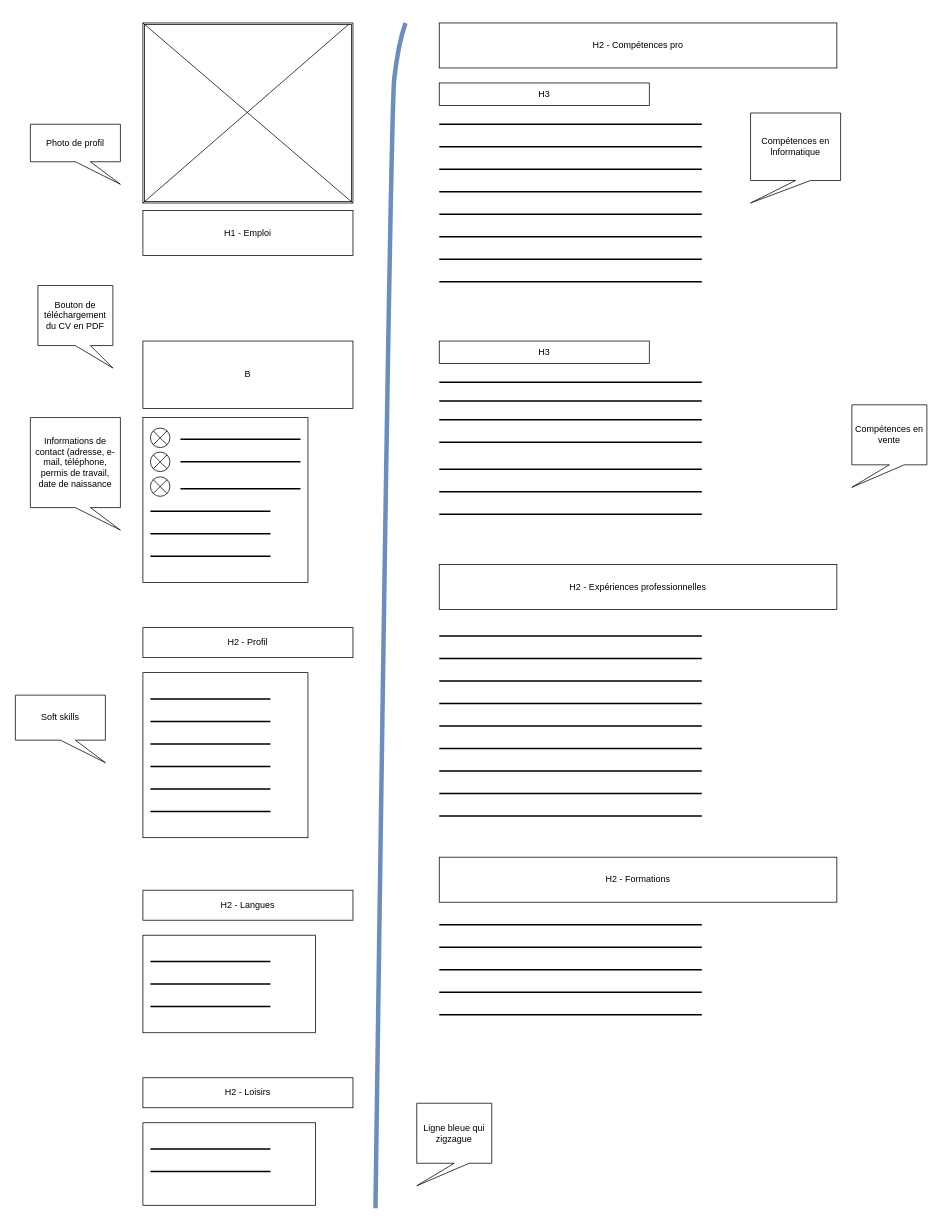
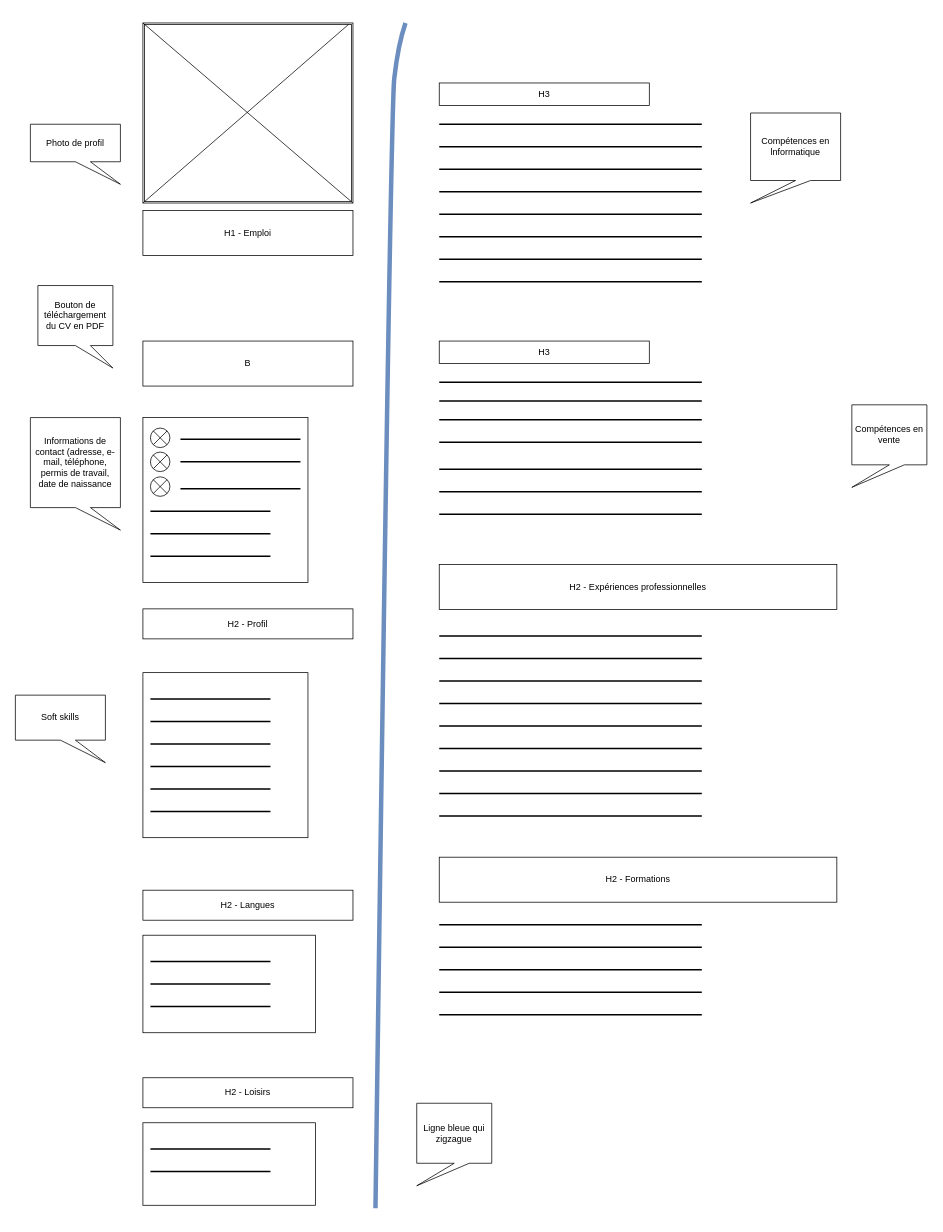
  <mxCell id="0" />
  <mxCell id="1" parent="0" />
  <mxCell id="2" value="" style="rounded=0;whiteSpace=wrap;html=1;fillColor=none;strokeColor=none;" parent="1" vertex="1"><mxGeometry width="300" height="1600" as="geometry" x="180" y="20" /></mxCell>
  <mxCell id="3" value="" style="shape=ext;double=1;rounded=0;whiteSpace=wrap;html=1;" parent="1" vertex="1"><mxGeometry x="190" y="30" width="280" height="240" as="geometry" /></mxCell>
  <mxCell id="4" value="" style="endArrow=none;html=1;rounded=0;entryX=0.979;entryY=0.008;entryDx=0;entryDy=0;entryPerimeter=0;" parent="1" target="3" edge="1"><mxGeometry width="50" height="50" relative="1" as="geometry"><mxPoint x="190" y="270" as="sourcePoint" /><mxPoint x="870" y="280" as="targetPoint" /><Array as="points"><mxPoint x="190" y="270" /></Array></mxGeometry></mxCell>
  <mxCell id="5" value="" style="endArrow=none;html=1;rounded=0;entryX=0;entryY=0;entryDx=0;entryDy=0;exitX=1;exitY=1;exitDx=0;exitDy=0;" parent="1" source="3" target="3" edge="1"><mxGeometry width="50" height="50" relative="1" as="geometry"><mxPoint x="840" y="270" as="sourcePoint" /><mxPoint x="890" y="220" as="targetPoint" /></mxGeometry></mxCell>
  <mxCell id="6" value="" style="whiteSpace=wrap;html=1;aspect=fixed;" parent="1" vertex="1"><mxGeometry x="190" y="556" width="220" height="220" as="geometry" /></mxCell>
  <mxCell id="7" value="" style="line;strokeWidth=2;html=1;" parent="1" vertex="1"><mxGeometry x="200" y="676" width="160" height="10" as="geometry" /></mxCell>
  <mxCell id="8" value="" style="line;strokeWidth=2;html=1;" parent="1" vertex="1"><mxGeometry x="240" y="646" width="160" height="10" as="geometry" /></mxCell>
- <mxCell id="9" value="H2 - Compétences pro" style="rounded=0;whiteSpace=wrap;html=1;" parent="1" vertex="1"><mxGeometry x="585" y="30" width="530" height="60" as="geometry" /></mxCell>
  <mxCell id="10" value="H1 - Emploi" style="rounded=0;whiteSpace=wrap;html=1;" parent="1" vertex="1"><mxGeometry x="190" y="280" width="280" height="60" as="geometry" /></mxCell>
  <mxCell id="11" value="" style="line;strokeWidth=2;html=1;" parent="1" vertex="1"><mxGeometry x="240" y="580" width="160" height="10" as="geometry" /></mxCell>
  <mxCell id="12" value="" style="line;strokeWidth=2;html=1;" parent="1" vertex="1"><mxGeometry x="240" y="610" width="160" height="10" as="geometry" /></mxCell>
  <mxCell id="13" value="H2 - Expériences professionnelles" style="rounded=0;whiteSpace=wrap;html=1;" parent="1" vertex="1"><mxGeometry x="585" y="752" width="530" height="60" as="geometry" /></mxCell>
  <mxCell id="14" value="H2 - Formations" style="rounded=0;whiteSpace=wrap;html=1;" parent="1" vertex="1"><mxGeometry x="585" y="1142" width="530" height="60" as="geometry" /></mxCell>
  <mxCell id="15" value="" style="line;strokeWidth=2;html=1;" parent="1" vertex="1"><mxGeometry x="200" y="706" width="160" height="10" as="geometry" /></mxCell>
  <mxCell id="16" value="" style="line;strokeWidth=2;html=1;" parent="1" vertex="1"><mxGeometry x="200" y="736" width="160" height="10" as="geometry" /></mxCell>
  <mxCell id="17" style="edgeStyle=orthogonalEdgeStyle;rounded=0;orthogonalLoop=1;jettySize=auto;html=1;exitX=0.5;exitY=1;exitDx=0;exitDy=0;" parent="1" source="6" target="6" edge="1"><mxGeometry relative="1" as="geometry" /></mxCell>
- <mxCell id="18" value="H2 - Profil" style="rounded=0;whiteSpace=wrap;html=1;" parent="1" vertex="1"><mxGeometry x="190" y="836" width="280" height="40" as="geometry" /></mxCell>
+ <mxCell id="18" value="H2 - Profil" style="rounded=0;whiteSpace=wrap;html=1;" parent="1" vertex="1"><mxGeometry x="190" y="811" width="280" height="40" as="geometry" /></mxCell>
  <mxCell id="19" value="" style="whiteSpace=wrap;html=1;aspect=fixed;" parent="1" vertex="1"><mxGeometry x="190" y="896" width="220" height="220" as="geometry" /></mxCell>
  <mxCell id="20" value="" style="line;strokeWidth=2;html=1;" parent="1" vertex="1"><mxGeometry x="200" y="926" width="160" height="10" as="geometry" /></mxCell>
  <mxCell id="21" value="" style="line;strokeWidth=2;html=1;" parent="1" vertex="1"><mxGeometry x="200" y="956" width="160" height="10" as="geometry" /></mxCell>
  <mxCell id="22" value="" style="line;strokeWidth=2;html=1;" parent="1" vertex="1"><mxGeometry x="200" y="986" width="160" height="10" as="geometry" /></mxCell>
  <mxCell id="23" value="" style="line;strokeWidth=2;html=1;" parent="1" vertex="1"><mxGeometry x="200" y="1016" width="160" height="10" as="geometry" /></mxCell>
  <mxCell id="24" value="" style="line;strokeWidth=2;html=1;" parent="1" vertex="1"><mxGeometry x="200" y="1046" width="160" height="10" as="geometry" /></mxCell>
  <mxCell id="25" value="" style="line;strokeWidth=2;html=1;" parent="1" vertex="1"><mxGeometry x="200" y="1076" width="160" height="10" as="geometry" /></mxCell>
  <mxCell id="26" value="H2 - Langues" style="rounded=0;whiteSpace=wrap;html=1;" parent="1" vertex="1"><mxGeometry x="190" y="1186" width="280" height="40" as="geometry" /></mxCell>
  <mxCell id="27" value="" style="rounded=0;whiteSpace=wrap;html=1;" parent="1" vertex="1"><mxGeometry x="190" y="1246" width="230" height="130" as="geometry" /></mxCell>
  <mxCell id="28" value="" style="line;strokeWidth=2;html=1;" parent="1" vertex="1"><mxGeometry x="200" y="1276" width="160" height="10" as="geometry" /></mxCell>
  <mxCell id="29" value="" style="line;strokeWidth=2;html=1;" parent="1" vertex="1"><mxGeometry x="200" y="1306" width="160" height="10" as="geometry" /></mxCell>
  <mxCell id="30" value="" style="line;strokeWidth=2;html=1;" parent="1" vertex="1"><mxGeometry x="200" y="1336" width="160" height="10" as="geometry" /></mxCell>
  <mxCell id="31" value="H2 - Loisirs" style="rounded=0;whiteSpace=wrap;html=1;" parent="1" vertex="1"><mxGeometry x="190" y="1436" width="280" height="40" as="geometry" /></mxCell>
  <mxCell id="32" value="" style="rounded=0;whiteSpace=wrap;html=1;" parent="1" vertex="1"><mxGeometry x="190" y="1496" width="230" height="110" as="geometry" /></mxCell>
  <mxCell id="33" value="" style="line;strokeWidth=2;html=1;" parent="1" vertex="1"><mxGeometry x="200" y="1526" width="160" height="10" as="geometry" /></mxCell>
  <mxCell id="34" value="" style="line;strokeWidth=2;html=1;" parent="1" vertex="1"><mxGeometry x="200" y="1556" width="160" height="10" as="geometry" /></mxCell>
  <mxCell id="35" value="Photo de profil" style="shape=callout;whiteSpace=wrap;html=1;perimeter=calloutPerimeter;position2=1;" parent="1" vertex="1"><mxGeometry x="40" y="165" width="120" height="80" as="geometry" /></mxCell>
  <mxCell id="36" value="Informations de contact (adresse, e-mail, téléphone, permis de travail, date de naissance" style="shape=callout;whiteSpace=wrap;html=1;perimeter=calloutPerimeter;position2=1;" parent="1" vertex="1"><mxGeometry x="40" y="556" width="120" height="150" as="geometry" /></mxCell>
  <mxCell id="37" value="Soft skills" style="shape=callout;whiteSpace=wrap;html=1;perimeter=calloutPerimeter;position2=1;" parent="1" vertex="1"><mxGeometry x="20" y="926" width="120" height="90" as="geometry" /></mxCell>
  <mxCell id="38" value="H3" style="rounded=0;whiteSpace=wrap;html=1;" parent="1" vertex="1"><mxGeometry x="585" y="110" width="280" height="30" as="geometry" /></mxCell>
  <mxCell id="39" value="H3" style="rounded=0;whiteSpace=wrap;html=1;" parent="1" vertex="1"><mxGeometry x="585" y="454" width="280" height="30" as="geometry" /></mxCell>
  <mxCell id="40" value="" style="line;strokeWidth=2;html=1;" parent="1" vertex="1"><mxGeometry x="585" y="190" width="350" height="10" as="geometry" /></mxCell>
  <mxCell id="41" value="" style="line;strokeWidth=2;html=1;" parent="1" vertex="1"><mxGeometry x="585" y="160" width="350" height="10" as="geometry" /></mxCell>
  <mxCell id="42" value="" style="line;strokeWidth=2;html=1;" parent="1" vertex="1"><mxGeometry x="585" y="220" width="350" height="10" as="geometry" /></mxCell>
  <mxCell id="43" value="" style="line;strokeWidth=2;html=1;" parent="1" vertex="1"><mxGeometry x="585" y="250" width="350" height="10" as="geometry" /></mxCell>
  <mxCell id="44" value="" style="line;strokeWidth=2;html=1;" parent="1" vertex="1"><mxGeometry x="585" y="280" width="350" height="10" as="geometry" /></mxCell>
  <mxCell id="45" value="Compétences en lnformatique" style="shape=callout;whiteSpace=wrap;html=1;perimeter=calloutPerimeter;position2=0;" parent="1" vertex="1"><mxGeometry x="1000" y="150" width="120" height="120" as="geometry" /></mxCell>
  <mxCell id="46" value="Compétences en vente" style="shape=callout;whiteSpace=wrap;html=1;perimeter=calloutPerimeter;position2=0;" parent="1" vertex="1"><mxGeometry x="1135" y="539" width="100" height="110" as="geometry" /></mxCell>
  <mxCell id="47" value="" style="line;strokeWidth=2;html=1;" parent="1" vertex="1"><mxGeometry x="585" y="504" width="350" height="10" as="geometry" /></mxCell>
  <mxCell id="48" value="" style="line;strokeWidth=2;html=1;" parent="1" vertex="1"><mxGeometry x="585" y="529" width="350" height="10" as="geometry" /></mxCell>
  <mxCell id="49" value="" style="line;strokeWidth=2;html=1;" parent="1" vertex="1"><mxGeometry x="585" y="842" width="350" height="10" as="geometry" /></mxCell>
  <mxCell id="50" value="" style="line;strokeWidth=2;html=1;" parent="1" vertex="1"><mxGeometry x="585" y="872" width="350" height="10" as="geometry" /></mxCell>
  <mxCell id="51" value="" style="line;strokeWidth=2;html=1;" parent="1" vertex="1"><mxGeometry x="585" y="902" width="350" height="10" as="geometry" /></mxCell>
  <mxCell id="52" value="" style="line;strokeWidth=2;html=1;" parent="1" vertex="1"><mxGeometry x="585" y="932" width="350" height="10" as="geometry" /></mxCell>
  <mxCell id="53" value="" style="line;strokeWidth=2;html=1;" parent="1" vertex="1"><mxGeometry x="585" y="962" width="350" height="10" as="geometry" /></mxCell>
  <mxCell id="54" value="" style="line;strokeWidth=2;html=1;" parent="1" vertex="1"><mxGeometry x="585" y="992" width="350" height="10" as="geometry" /></mxCell>
  <mxCell id="55" value="" style="line;strokeWidth=2;html=1;" parent="1" vertex="1"><mxGeometry x="585" y="1022" width="350" height="10" as="geometry" /></mxCell>
  <mxCell id="56" value="" style="line;strokeWidth=2;html=1;" parent="1" vertex="1"><mxGeometry x="585" y="1052" width="350" height="10" as="geometry" /></mxCell>
  <mxCell id="57" value="" style="line;strokeWidth=2;html=1;" parent="1" vertex="1"><mxGeometry x="585" y="1082" width="350" height="10" as="geometry" /></mxCell>
  <mxCell id="58" value="" style="line;strokeWidth=2;html=1;" parent="1" vertex="1"><mxGeometry x="585" y="554" width="350" height="10" as="geometry" /></mxCell>
  <mxCell id="59" value="" style="line;strokeWidth=2;html=1;" parent="1" vertex="1"><mxGeometry x="585" y="584" width="350" height="10" as="geometry" /></mxCell>
  <mxCell id="60" value="" style="line;strokeWidth=2;html=1;" parent="1" vertex="1"><mxGeometry x="585" y="1227" width="350" height="10" as="geometry" /></mxCell>
  <mxCell id="61" value="" style="line;strokeWidth=2;html=1;" parent="1" vertex="1"><mxGeometry x="585" y="1257" width="350" height="10" as="geometry" /></mxCell>
  <mxCell id="62" value="" style="line;strokeWidth=2;html=1;" parent="1" vertex="1"><mxGeometry x="585" y="1287" width="350" height="10" as="geometry" /></mxCell>
  <mxCell id="63" value="" style="line;strokeWidth=2;html=1;" parent="1" vertex="1"><mxGeometry x="585" y="1317" width="350" height="10" as="geometry" /></mxCell>
  <mxCell id="64" value="" style="line;strokeWidth=2;html=1;" parent="1" vertex="1"><mxGeometry x="585" y="1347" width="350" height="10" as="geometry" /></mxCell>
  <mxCell id="65" value="" style="line;strokeWidth=2;html=1;" parent="1" vertex="1"><mxGeometry x="585" y="620" width="350" height="10" as="geometry" /></mxCell>
  <mxCell id="66" value="" style="line;strokeWidth=2;html=1;" parent="1" vertex="1"><mxGeometry x="585" y="650" width="350" height="10" as="geometry" /></mxCell>
  <mxCell id="67" value="" style="line;strokeWidth=2;html=1;" parent="1" vertex="1"><mxGeometry x="585" y="680" width="350" height="10" as="geometry" /></mxCell>
  <mxCell id="68" value="" style="line;strokeWidth=2;html=1;" parent="1" vertex="1"><mxGeometry x="585" y="310" width="350" height="10" as="geometry" /></mxCell>
  <mxCell id="69" value="" style="line;strokeWidth=2;html=1;" parent="1" vertex="1"><mxGeometry x="585" y="340" width="350" height="10" as="geometry" /></mxCell>
  <mxCell id="70" value="" style="line;strokeWidth=2;html=1;" parent="1" vertex="1"><mxGeometry x="585" y="370" width="350" height="10" as="geometry" /></mxCell>
- <mxCell id="71" value="B" style="rounded=0;whiteSpace=wrap;html=1;" parent="1" vertex="1"><mxGeometry x="190" y="454" width="280" height="90" as="geometry" /></mxCell>
+ <mxCell id="71" value="B" style="rounded=0;whiteSpace=wrap;html=1;" parent="1" vertex="1"><mxGeometry x="190" y="454" width="280" height="60" as="geometry" /></mxCell>
  <mxCell id="72" value="Bouton de téléchargement du CV en PDF" style="shape=callout;whiteSpace=wrap;html=1;perimeter=calloutPerimeter;position2=1;" parent="1" vertex="1"><mxGeometry x="50" y="380" width="100" height="110" as="geometry" /></mxCell>
  <mxCell id="73" value="" style="shape=sumEllipse;perimeter=ellipsePerimeter;whiteSpace=wrap;html=1;backgroundOutline=1;" parent="1" vertex="1"><mxGeometry x="200" y="570" width="26" height="26" as="geometry" /></mxCell>
  <mxCell id="74" value="" style="shape=sumEllipse;perimeter=ellipsePerimeter;whiteSpace=wrap;html=1;backgroundOutline=1;" parent="1" vertex="1"><mxGeometry x="200" y="602" width="26" height="26" as="geometry" /></mxCell>
  <mxCell id="75" value="" style="shape=sumEllipse;perimeter=ellipsePerimeter;whiteSpace=wrap;html=1;backgroundOutline=1;" parent="1" vertex="1"><mxGeometry x="200" y="635" width="26" height="26" as="geometry" /></mxCell>
  <mxCell id="76" value="" style="curved=1;endArrow=none;html=1;rounded=0;endFill=0;strokeWidth=6;fillColor=#dae8fc;strokeColor=#6c8ebf;" parent="1" edge="1"><mxGeometry width="50" height="50" relative="1" as="geometry"><mxPoint x="500" y="1610" as="sourcePoint" /><mxPoint x="540" y="30" as="targetPoint" /><Array as="points"><mxPoint x="520" y="150" /><mxPoint x="530" y="59" /></Array></mxGeometry></mxCell>
  <mxCell id="77" value="Ligne bleue qui zigzague" style="shape=callout;whiteSpace=wrap;html=1;perimeter=calloutPerimeter;position2=0;" parent="1" vertex="1"><mxGeometry x="555" y="1470" width="100" height="110" as="geometry" /></mxCell>
